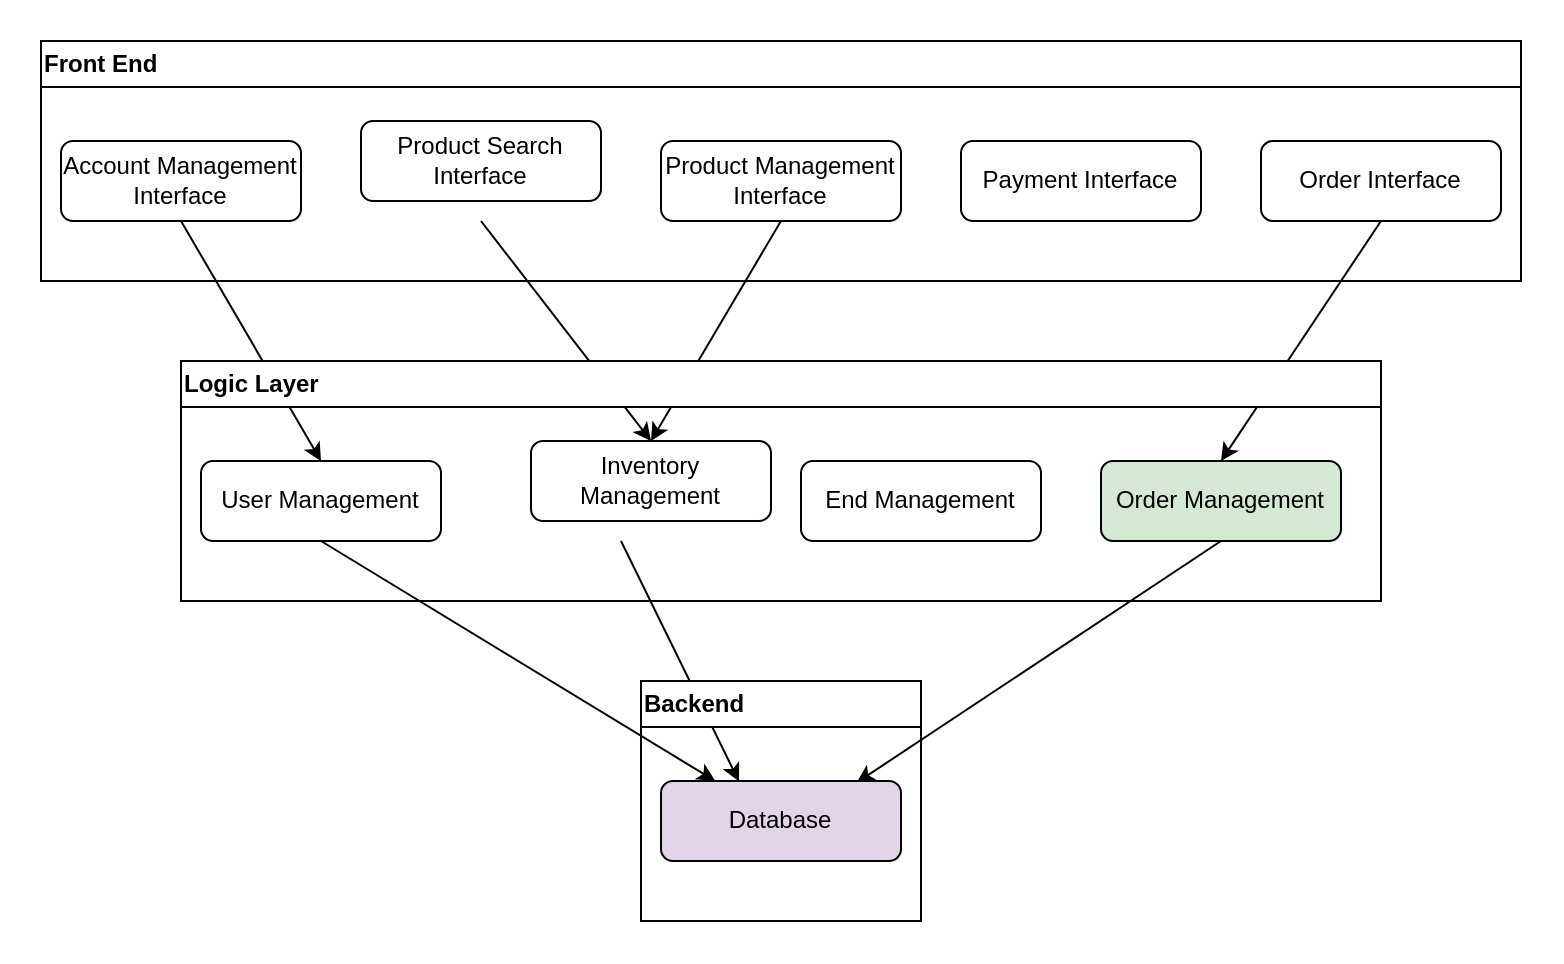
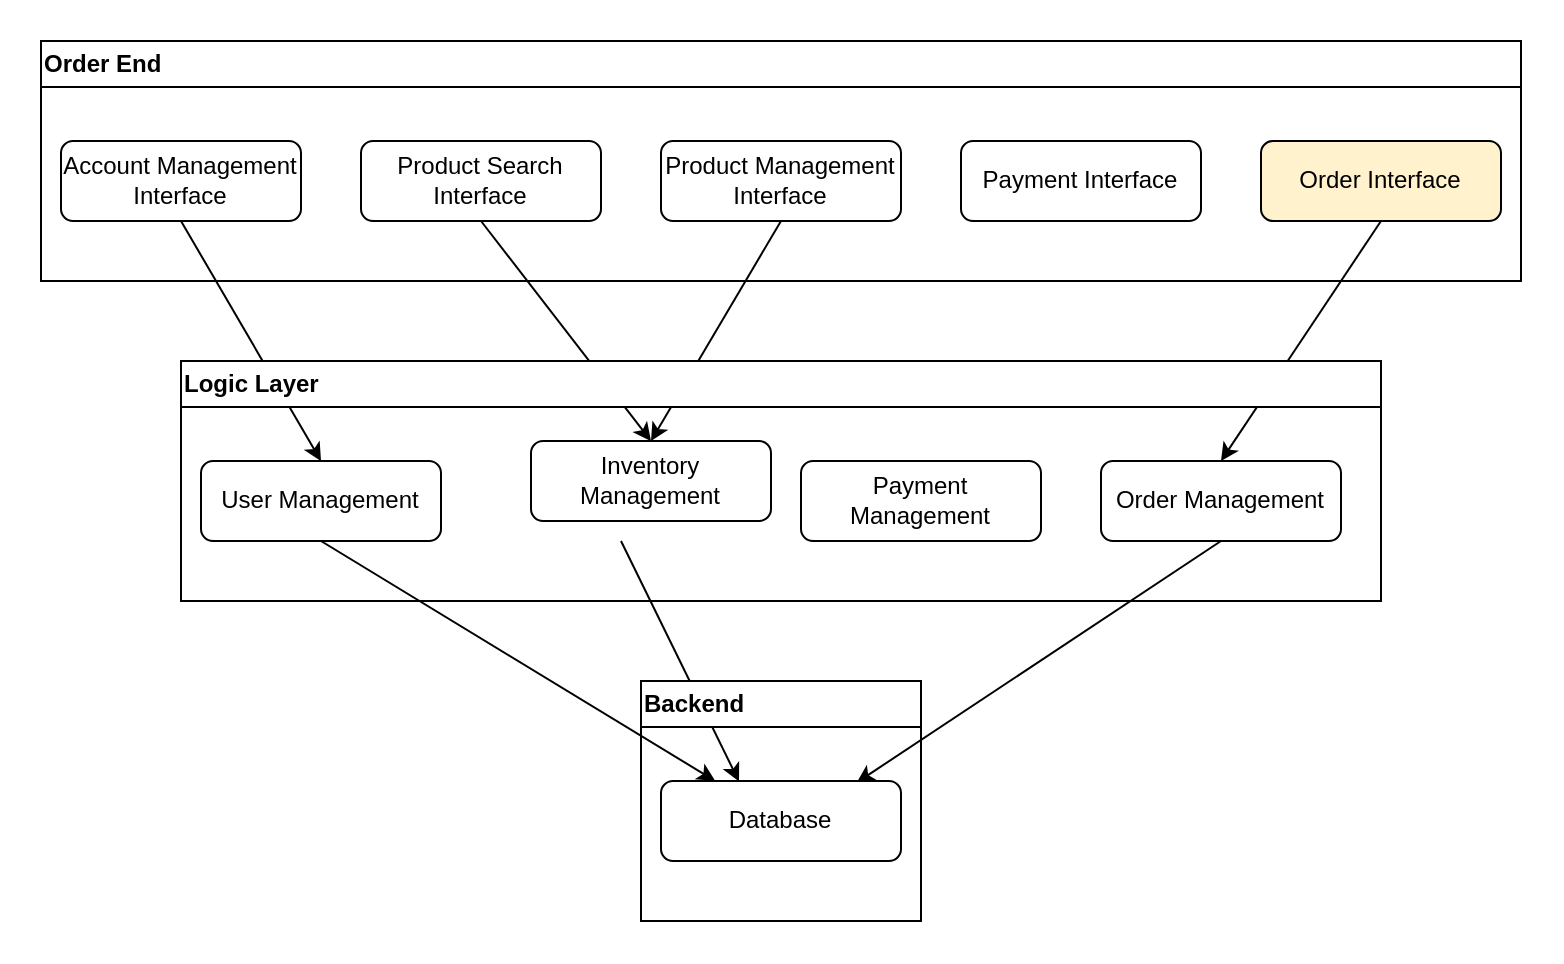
  <mxCell id="0" />
  <mxCell id="1" parent="0" />
- <mxCell id="2" value="&lt;div align=&quot;left&quot;&gt;Front End&lt;br&gt;&lt;/div&gt;" style="swimlane;whiteSpace=wrap;html=1;align=left;" vertex="1" parent="1"><mxGeometry x="20" y="20" width="740" height="120" as="geometry"><mxRectangle x="100" y="260" width="90" height="30" as="alternateBounds" /></mxGeometry></mxCell>
+ <mxCell id="2" value="&lt;div align=&quot;left&quot;&gt;Order End&lt;br&gt;&lt;/div&gt;" style="swimlane;whiteSpace=wrap;html=1;align=left;" vertex="1" parent="1"><mxGeometry x="20" y="20" width="740" height="120" as="geometry"><mxRectangle x="100" y="260" width="90" height="30" as="alternateBounds" /></mxGeometry></mxCell>
  <mxCell id="3" value="Account Management Interface" style="rounded=1;whiteSpace=wrap;html=1;" vertex="1" parent="2"><mxGeometry x="10" y="50" width="120" height="40" as="geometry" /></mxCell>
- <mxCell id="4" value="Product Search Interface" style="rounded=1;whiteSpace=wrap;html=1;" vertex="1" parent="2"><mxGeometry x="160" y="40" width="120" height="40" as="geometry" /></mxCell>
+ <mxCell id="4" value="Product Search Interface" style="rounded=1;whiteSpace=wrap;html=1;" vertex="1" parent="2"><mxGeometry x="160" y="50" width="120" height="40" as="geometry" /></mxCell>
  <mxCell id="5" value="Product Management Interface" style="rounded=1;whiteSpace=wrap;html=1;" vertex="1" parent="2"><mxGeometry x="310" y="50" width="120" height="40" as="geometry" /></mxCell>
  <mxCell id="6" value="Payment Interface" style="rounded=1;whiteSpace=wrap;html=1;" vertex="1" parent="2"><mxGeometry x="460" y="50" width="120" height="40" as="geometry" /></mxCell>
- <mxCell id="7" value="Order Interface" style="rounded=1;whiteSpace=wrap;html=1;" vertex="1" parent="2"><mxGeometry x="610" y="50" width="120" height="40" as="geometry" /></mxCell>
+ <mxCell id="7" value="Order Interface" style="rounded=1;whiteSpace=wrap;html=1;fillColor=#fff2cc;" vertex="1" parent="2"><mxGeometry x="610" y="50" width="120" height="40" as="geometry" /></mxCell>
  <mxCell id="8" value="" style="endArrow=classic;html=1;rounded=0;entryX=0.5;entryY=0;entryDx=0;entryDy=0;" edge="1" parent="2" target="13"><mxGeometry width="50" height="50" relative="1" as="geometry"><mxPoint x="70" y="90" as="sourcePoint" /><mxPoint x="120" y="40" as="targetPoint" /></mxGeometry></mxCell>
  <mxCell id="9" value="" style="endArrow=classic;html=1;rounded=0;entryX=0.5;entryY=0;entryDx=0;entryDy=0;" edge="1" parent="2" target="14"><mxGeometry width="50" height="50" relative="1" as="geometry"><mxPoint x="220" y="90" as="sourcePoint" /><mxPoint x="270" y="40" as="targetPoint" /></mxGeometry></mxCell>
  <mxCell id="10" value="" style="endArrow=classic;html=1;rounded=0;entryX=0.5;entryY=0;entryDx=0;entryDy=0;" edge="1" parent="2" target="14"><mxGeometry width="50" height="50" relative="1" as="geometry"><mxPoint x="370" y="90" as="sourcePoint" /><mxPoint x="420" y="40" as="targetPoint" /></mxGeometry></mxCell>
  <mxCell id="11" value="" style="endArrow=classic;html=1;rounded=0;entryX=0.5;entryY=0;entryDx=0;entryDy=0;" edge="1" parent="2" target="16"><mxGeometry width="50" height="50" relative="1" as="geometry"><mxPoint x="670" y="90" as="sourcePoint" /><mxPoint x="720" y="40" as="targetPoint" /></mxGeometry></mxCell>
  <mxCell id="12" value="&lt;div&gt;Logic Layer&lt;br&gt;&lt;/div&gt;" style="swimlane;whiteSpace=wrap;html=1;align=left;" vertex="1" parent="1"><mxGeometry x="90" y="180" width="600" height="120" as="geometry"><mxRectangle x="100" y="260" width="90" height="30" as="alternateBounds" /></mxGeometry></mxCell>
  <mxCell id="13" value="User Management" style="rounded=1;whiteSpace=wrap;html=1;" vertex="1" parent="12"><mxGeometry x="10" y="50" width="120" height="40" as="geometry" /></mxCell>
  <mxCell id="14" value="Inventory Management" style="rounded=1;whiteSpace=wrap;html=1;" vertex="1" parent="12"><mxGeometry x="175" y="40" width="120" height="40" as="geometry" /></mxCell>
- <mxCell id="15" value="End Management" style="rounded=1;whiteSpace=wrap;html=1;" vertex="1" parent="12"><mxGeometry x="310" y="50" width="120" height="40" as="geometry" /></mxCell>
- <mxCell id="16" value="Order Management" style="rounded=1;whiteSpace=wrap;html=1;fillColor=#d5e8d4;" vertex="1" parent="12"><mxGeometry x="460" y="50" width="120" height="40" as="geometry" /></mxCell>
+ <mxCell id="15" value="Payment Management" style="rounded=1;whiteSpace=wrap;html=1;" vertex="1" parent="12"><mxGeometry x="310" y="50" width="120" height="40" as="geometry" /></mxCell>
+ <mxCell id="16" value="Order Management" style="rounded=1;whiteSpace=wrap;html=1;" vertex="1" parent="12"><mxGeometry x="460" y="50" width="120" height="40" as="geometry" /></mxCell>
  <mxCell id="17" value="" style="endArrow=classic;html=1;rounded=0;" edge="1" parent="12" target="21"><mxGeometry width="50" height="50" relative="1" as="geometry"><mxPoint x="70" y="90" as="sourcePoint" /><mxPoint x="120" y="40" as="targetPoint" /></mxGeometry></mxCell>
  <mxCell id="18" value="" style="endArrow=classic;html=1;rounded=0;entryX=0.325;entryY=0.007;entryDx=0;entryDy=0;entryPerimeter=0;" edge="1" parent="12" target="21"><mxGeometry width="50" height="50" relative="1" as="geometry"><mxPoint x="220" y="90" as="sourcePoint" /><mxPoint x="270" y="40" as="targetPoint" /></mxGeometry></mxCell>
  <mxCell id="19" value="" style="endArrow=classic;html=1;rounded=0;entryX=0.815;entryY=0.021;entryDx=0;entryDy=0;entryPerimeter=0;" edge="1" parent="12" target="21"><mxGeometry width="50" height="50" relative="1" as="geometry"><mxPoint x="520" y="90" as="sourcePoint" /><mxPoint x="570" y="40" as="targetPoint" /></mxGeometry></mxCell>
  <mxCell id="20" value="Backend" style="swimlane;whiteSpace=wrap;html=1;align=left;" vertex="1" parent="1"><mxGeometry x="320" y="340" width="140" height="120" as="geometry"><mxRectangle x="100" y="260" width="90" height="30" as="alternateBounds" /></mxGeometry></mxCell>
- <mxCell id="21" value="Database" style="rounded=1;whiteSpace=wrap;html=1;fillColor=#e1d5e7;" vertex="1" parent="20"><mxGeometry x="10" y="50" width="120" height="40" as="geometry" /></mxCell>
+ <mxCell id="21" value="Database" style="rounded=1;whiteSpace=wrap;html=1;" vertex="1" parent="20"><mxGeometry x="10" y="50" width="120" height="40" as="geometry" /></mxCell>
